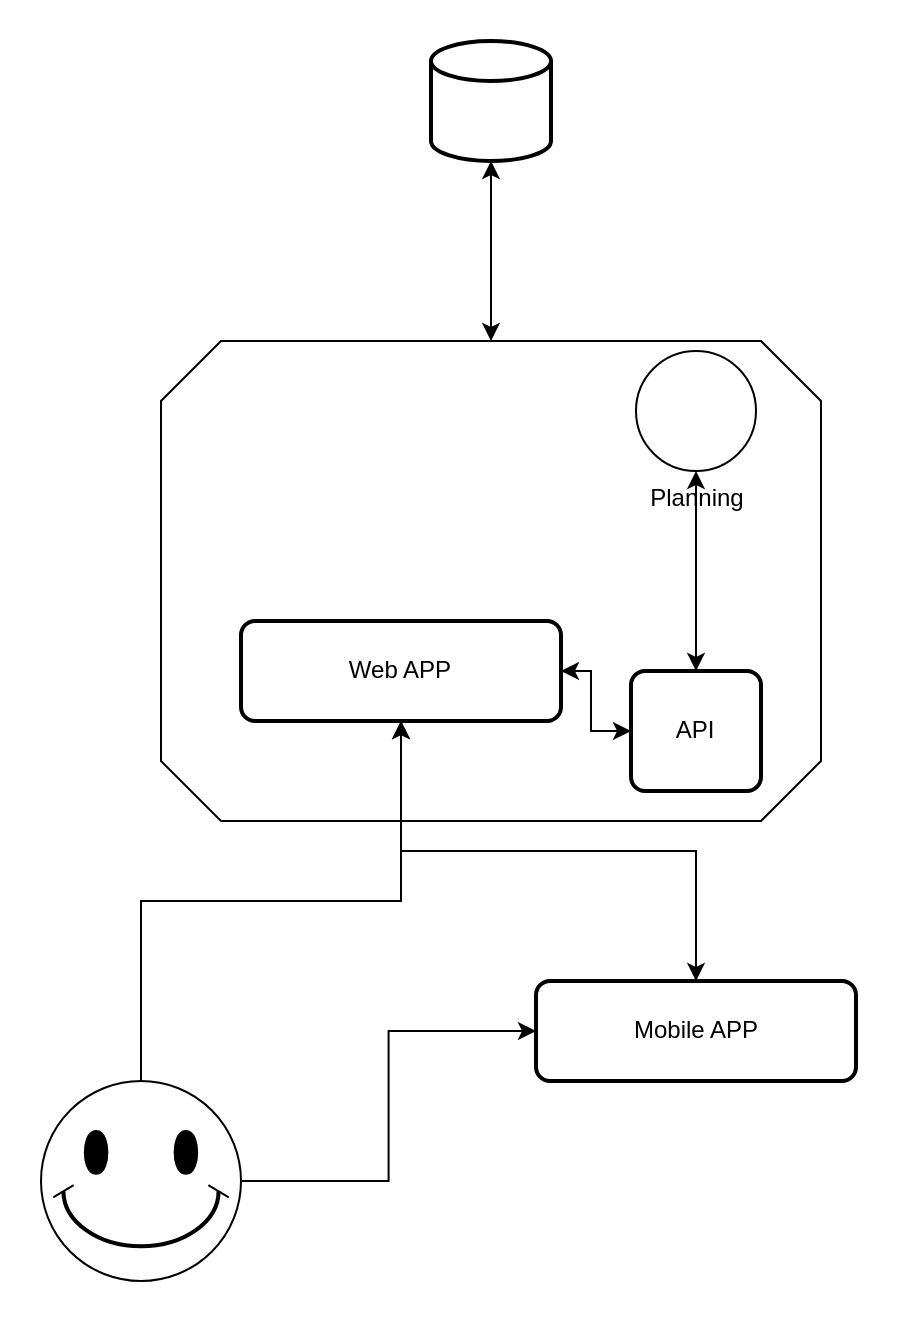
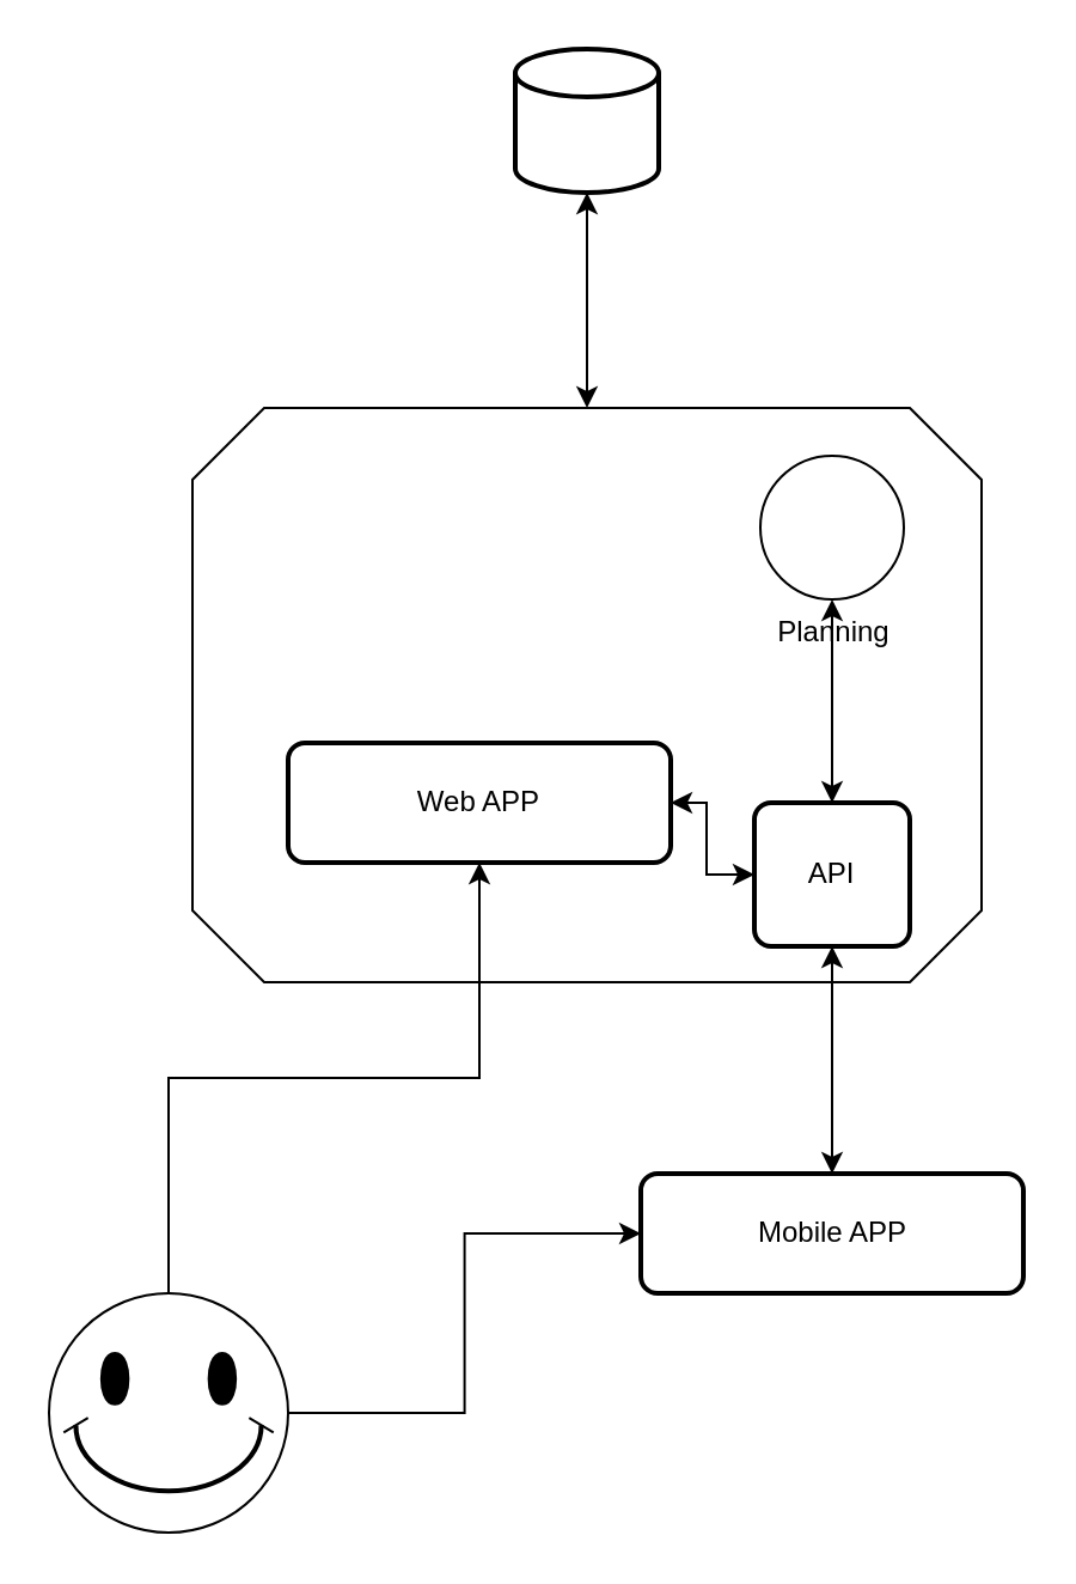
  <mxCell id="0" />
  <mxCell id="1" parent="0" />
  <mxCell id="2" value="" style="whiteSpace=wrap;html=1;shape=mxgraph.basic.octagon2;align=center;verticalAlign=middle;dx=15;" parent="1" vertex="1"><mxGeometry x="80" y="170" width="330" height="240" as="geometry" /></mxCell>
- <mxCell id="3" value="Pla&lt;span style=&quot;background-color: initial;&quot;&gt;nning&lt;/span&gt;" style="verticalLabelPosition=bottom;verticalAlign=top;html=1;shape=mxgraph.flowchart.on-page_reference;direction=south;" parent="1" vertex="1"><mxGeometry x="317.5" y="175" width="60" height="60" as="geometry" /></mxCell>
+ <mxCell id="3" value="Pla&lt;span style=&quot;background-color: initial;&quot;&gt;nning&lt;/span&gt;" style="verticalLabelPosition=bottom;verticalAlign=top;html=1;shape=mxgraph.flowchart.on-page_reference;direction=south;" parent="1" vertex="1"><mxGeometry x="317.5" y="190" width="60" height="60" as="geometry" /></mxCell>
  <mxCell id="4" value="Web APP" style="rounded=1;whiteSpace=wrap;html=1;absoluteArcSize=1;arcSize=14;strokeWidth=2;" parent="1" vertex="1"><mxGeometry x="120" y="310" width="160" height="50" as="geometry" /></mxCell>
  <mxCell id="5" style="edgeStyle=orthogonalEdgeStyle;rounded=0;orthogonalLoop=1;jettySize=auto;html=1;startArrow=classic;startFill=1;" parent="1" source="6" target="3" edge="1"><mxGeometry relative="1" as="geometry" /></mxCell>
  <mxCell id="6" value="API" style="rounded=1;whiteSpace=wrap;html=1;absoluteArcSize=1;arcSize=14;strokeWidth=2;" parent="1" vertex="1"><mxGeometry x="315" y="335" width="65" height="60" as="geometry" /></mxCell>
  <mxCell id="7" style="edgeStyle=orthogonalEdgeStyle;rounded=0;orthogonalLoop=1;jettySize=auto;html=1;entryX=1;entryY=0.5;entryDx=0;entryDy=0;startArrow=classic;startFill=1;" parent="1" source="6" target="4" edge="1"><mxGeometry relative="1" as="geometry" /></mxCell>
- <mxCell id="8" style="edgeStyle=orthogonalEdgeStyle;rounded=0;orthogonalLoop=1;jettySize=auto;html=1;startArrow=classic;startFill=1;" parent="1" source="9" target="4" edge="1"><mxGeometry relative="1" as="geometry" /></mxCell>
+ <mxCell id="8" style="edgeStyle=orthogonalEdgeStyle;rounded=0;orthogonalLoop=1;jettySize=auto;html=1;entryX=0.5;entryY=1;entryDx=0;entryDy=0;startArrow=classic;startFill=1;" parent="1" source="9" target="6" edge="1"><mxGeometry relative="1" as="geometry" /></mxCell>
  <mxCell id="9" value="Mobile APP" style="rounded=1;whiteSpace=wrap;html=1;absoluteArcSize=1;arcSize=14;strokeWidth=2;" parent="1" vertex="1"><mxGeometry x="267.5" y="490" width="160" height="50" as="geometry" /></mxCell>
  <mxCell id="10" value="" style="strokeWidth=2;html=1;shape=mxgraph.flowchart.database;whiteSpace=wrap;" parent="1" vertex="1"><mxGeometry x="215" y="20" width="60" height="60" as="geometry" /></mxCell>
  <mxCell id="11" style="edgeStyle=orthogonalEdgeStyle;rounded=0;orthogonalLoop=1;jettySize=auto;html=1;entryX=0.5;entryY=0;entryDx=0;entryDy=0;entryPerimeter=0;startArrow=classic;startFill=1;" parent="1" source="10" target="2" edge="1"><mxGeometry relative="1" as="geometry" /></mxCell>
  <mxCell id="12" style="edgeStyle=orthogonalEdgeStyle;rounded=0;orthogonalLoop=1;jettySize=auto;html=1;" parent="1" source="14" target="4" edge="1"><mxGeometry relative="1" as="geometry" /></mxCell>
  <mxCell id="13" style="edgeStyle=orthogonalEdgeStyle;rounded=0;orthogonalLoop=1;jettySize=auto;html=1;" parent="1" source="14" target="9" edge="1"><mxGeometry relative="1" as="geometry" /></mxCell>
  <mxCell id="14" value="" style="verticalLabelPosition=bottom;verticalAlign=top;html=1;shape=mxgraph.basic.smiley" parent="1" vertex="1"><mxGeometry x="20" y="540" width="100" height="100" as="geometry" /></mxCell>
